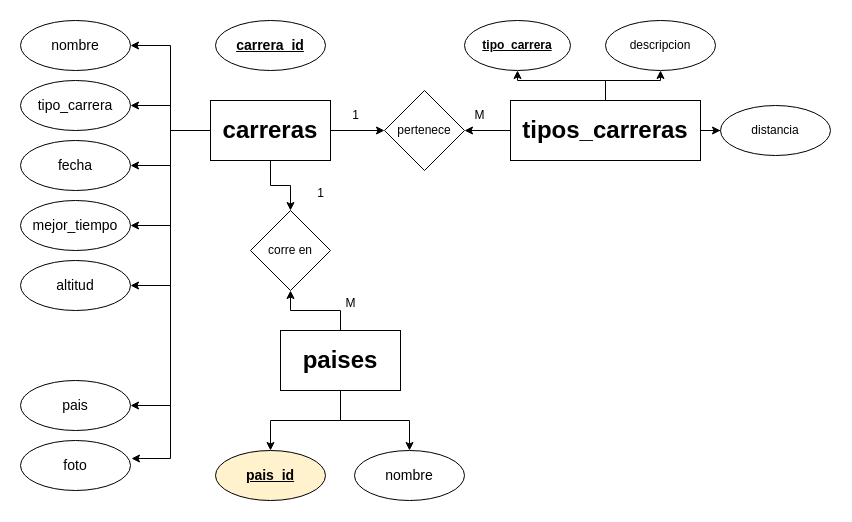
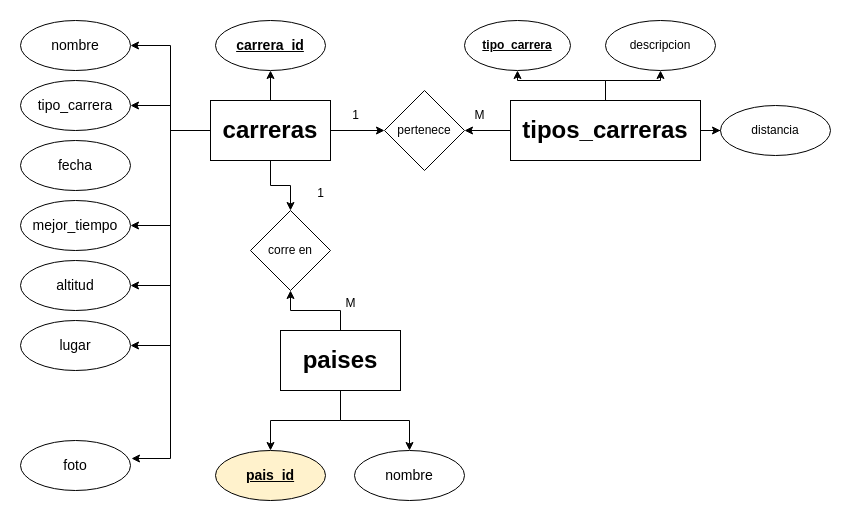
  <mxCell id="0" />
  <mxCell id="1" parent="0" />
- <mxCell id="2" value="" style="edgeStyle=orthogonalEdgeStyle;rounded=0;orthogonalLoop=1;jettySize=auto;html=1;" parent="1" source="11" target="24" edge="1"><mxGeometry relative="1" as="geometry" /></mxCell>
+ <mxCell id="2" value="" style="edgeStyle=orthogonalEdgeStyle;rounded=0;orthogonalLoop=1;jettySize=auto;html=1;" parent="1" source="11" target="21" edge="1"><mxGeometry relative="1" as="geometry" /></mxCell>
  <mxCell id="3" style="edgeStyle=orthogonalEdgeStyle;rounded=0;orthogonalLoop=1;jettySize=auto;html=1;" parent="1" source="11" target="23" edge="1"><mxGeometry relative="1" as="geometry" /></mxCell>
  <mxCell id="4" style="edgeStyle=orthogonalEdgeStyle;rounded=0;orthogonalLoop=1;jettySize=auto;html=1;entryX=1;entryY=0.5;entryDx=0;entryDy=0;" parent="1" source="11" target="22" edge="1"><mxGeometry relative="1" as="geometry" /></mxCell>
  <mxCell id="5" style="edgeStyle=orthogonalEdgeStyle;rounded=0;orthogonalLoop=1;jettySize=auto;html=1;entryX=1;entryY=0.5;entryDx=0;entryDy=0;" parent="1" source="11" target="25" edge="1"><mxGeometry relative="1" as="geometry" /></mxCell>
  <mxCell id="6" style="edgeStyle=orthogonalEdgeStyle;rounded=0;orthogonalLoop=1;jettySize=auto;html=1;entryX=1;entryY=0.5;entryDx=0;entryDy=0;" parent="1" source="11" target="26" edge="1"><mxGeometry relative="1" as="geometry" /></mxCell>
- <mxCell id="8" style="edgeStyle=orthogonalEdgeStyle;rounded=0;orthogonalLoop=1;jettySize=auto;html=1;entryX=1;entryY=0.5;entryDx=0;entryDy=0;" parent="1" source="11" target="28" edge="1"><mxGeometry relative="1" as="geometry" /></mxCell>
+ <mxCell id="7" style="edgeStyle=orthogonalEdgeStyle;rounded=0;orthogonalLoop=1;jettySize=auto;html=1;entryX=1;entryY=0.5;entryDx=0;entryDy=0;" parent="1" source="11" target="27" edge="1"><mxGeometry relative="1" as="geometry" /></mxCell>
  <mxCell id="9" style="edgeStyle=orthogonalEdgeStyle;rounded=0;orthogonalLoop=1;jettySize=auto;html=1;entryX=0;entryY=0.5;entryDx=0;entryDy=0;" parent="1" source="11" target="31" edge="1"><mxGeometry relative="1" as="geometry" /></mxCell>
  <mxCell id="10" style="edgeStyle=orthogonalEdgeStyle;rounded=0;orthogonalLoop=1;jettySize=auto;html=1;entryX=0.5;entryY=0;entryDx=0;entryDy=0;" parent="1" source="11" target="36" edge="1"><mxGeometry relative="1" as="geometry" /></mxCell>
  <mxCell id="11" value="&lt;font style=&quot;font-size: 24px;&quot;&gt;&lt;b&gt;carreras&lt;/b&gt;&lt;/font&gt;" style="rounded=0;whiteSpace=wrap;html=1;" parent="1" vertex="1"><mxGeometry x="210" y="100" width="120" height="60" as="geometry" /></mxCell>
  <mxCell id="12" style="edgeStyle=orthogonalEdgeStyle;rounded=0;orthogonalLoop=1;jettySize=auto;html=1;entryX=1;entryY=0.5;entryDx=0;entryDy=0;" parent="1" source="16" target="31" edge="1"><mxGeometry relative="1" as="geometry" /></mxCell>
  <mxCell id="13" style="edgeStyle=orthogonalEdgeStyle;rounded=0;orthogonalLoop=1;jettySize=auto;html=1;entryX=0.5;entryY=1;entryDx=0;entryDy=0;" parent="1" source="16" target="37" edge="1"><mxGeometry relative="1" as="geometry" /></mxCell>
  <mxCell id="14" style="edgeStyle=orthogonalEdgeStyle;rounded=0;orthogonalLoop=1;jettySize=auto;html=1;entryX=0.5;entryY=1;entryDx=0;entryDy=0;" parent="1" source="16" target="38" edge="1"><mxGeometry relative="1" as="geometry" /></mxCell>
  <mxCell id="15" style="edgeStyle=orthogonalEdgeStyle;rounded=0;orthogonalLoop=1;jettySize=auto;html=1;" parent="1" source="16" target="39" edge="1"><mxGeometry relative="1" as="geometry" /></mxCell>
  <mxCell id="16" value="&lt;font style=&quot;font-size: 24px;&quot;&gt;&lt;b&gt;tipos_carreras&lt;/b&gt;&lt;/font&gt;" style="rounded=0;whiteSpace=wrap;html=1;" parent="1" vertex="1"><mxGeometry x="510" y="100" width="190" height="60" as="geometry" /></mxCell>
  <mxCell id="17" style="edgeStyle=orthogonalEdgeStyle;rounded=0;orthogonalLoop=1;jettySize=auto;html=1;entryX=0.5;entryY=0;entryDx=0;entryDy=0;" parent="1" source="20" target="34" edge="1"><mxGeometry relative="1" as="geometry" /></mxCell>
  <mxCell id="18" style="edgeStyle=orthogonalEdgeStyle;rounded=0;orthogonalLoop=1;jettySize=auto;html=1;entryX=0.5;entryY=0;entryDx=0;entryDy=0;" parent="1" source="20" target="35" edge="1"><mxGeometry relative="1" as="geometry" /></mxCell>
  <mxCell id="19" style="edgeStyle=orthogonalEdgeStyle;rounded=0;orthogonalLoop=1;jettySize=auto;html=1;entryX=0.5;entryY=1;entryDx=0;entryDy=0;" parent="1" source="20" target="36" edge="1"><mxGeometry relative="1" as="geometry" /></mxCell>
  <mxCell id="20" value="&lt;font style=&quot;font-size: 24px;&quot;&gt;&lt;b&gt;paises&lt;/b&gt;&lt;/font&gt;" style="rounded=0;whiteSpace=wrap;html=1;" parent="1" vertex="1"><mxGeometry x="280" y="330" width="120" height="60" as="geometry" /></mxCell>
  <mxCell id="21" value="&lt;font style=&quot;font-size: 14px;&quot;&gt;&lt;u&gt;&lt;b&gt;carrera_id&lt;/b&gt;&lt;/u&gt;&lt;/font&gt;" style="ellipse;whiteSpace=wrap;html=1;rounded=0;" parent="1" vertex="1"><mxGeometry x="215" y="20" width="110" height="50" as="geometry" /></mxCell>
  <mxCell id="22" value="&lt;span style=&quot;font-size: 14px;&quot;&gt;nombre&lt;/span&gt;" style="ellipse;whiteSpace=wrap;html=1;rounded=0;" parent="1" vertex="1"><mxGeometry x="20" y="20" width="110" height="50" as="geometry" /></mxCell>
  <mxCell id="23" value="&lt;span style=&quot;font-size: 14px;&quot;&gt;tipo_carrera&lt;/span&gt;" style="ellipse;whiteSpace=wrap;html=1;rounded=0;" parent="1" vertex="1"><mxGeometry x="20" y="80" width="110" height="50" as="geometry" /></mxCell>
  <mxCell id="24" value="&lt;span style=&quot;font-size: 14px;&quot;&gt;fecha&lt;/span&gt;" style="ellipse;whiteSpace=wrap;html=1;rounded=0;" parent="1" vertex="1"><mxGeometry x="20" y="140" width="110" height="50" as="geometry" /></mxCell>
  <mxCell id="25" value="&lt;span style=&quot;font-size: 14px;&quot;&gt;mejor_tiempo&lt;/span&gt;" style="ellipse;whiteSpace=wrap;html=1;rounded=0;" parent="1" vertex="1"><mxGeometry x="20" y="200" width="110" height="50" as="geometry" /></mxCell>
  <mxCell id="26" value="&lt;span style=&quot;font-size: 14px;&quot;&gt;altitud&lt;/span&gt;" style="ellipse;whiteSpace=wrap;html=1;rounded=0;" parent="1" vertex="1"><mxGeometry x="20" y="260" width="110" height="50" as="geometry" /></mxCell>
- <mxCell id="28" value="&lt;span style=&quot;font-size: 14px;&quot;&gt;pais&lt;/span&gt;" style="ellipse;whiteSpace=wrap;html=1;rounded=0;" parent="1" vertex="1"><mxGeometry x="20" y="380" width="110" height="50" as="geometry" /></mxCell>
+ <mxCell id="27" value="&lt;span style=&quot;font-size: 14px;&quot;&gt;lugar&lt;/span&gt;" style="ellipse;whiteSpace=wrap;html=1;rounded=0;" parent="1" vertex="1"><mxGeometry x="20" y="320" width="110" height="50" as="geometry" /></mxCell>
  <mxCell id="29" value="&lt;span style=&quot;font-size: 14px;&quot;&gt;foto&lt;/span&gt;" style="ellipse;whiteSpace=wrap;html=1;rounded=0;" parent="1" vertex="1"><mxGeometry x="20" y="440" width="110" height="50" as="geometry" /></mxCell>
  <mxCell id="30" style="edgeStyle=orthogonalEdgeStyle;rounded=0;orthogonalLoop=1;jettySize=auto;html=1;entryX=1.009;entryY=0.36;entryDx=0;entryDy=0;entryPerimeter=0;" parent="1" source="11" target="29" edge="1"><mxGeometry relative="1" as="geometry" /></mxCell>
  <mxCell id="31" value="pertenece" style="rhombus;whiteSpace=wrap;html=1;" parent="1" vertex="1"><mxGeometry x="384" y="90" width="80" height="80" as="geometry" /></mxCell>
  <mxCell id="32" value="1" style="text;html=1;align=center;verticalAlign=middle;resizable=0;points=[];autosize=1;strokeColor=none;fillColor=none;" parent="1" vertex="1"><mxGeometry x="340" y="100" width="30" height="30" as="geometry" /></mxCell>
  <mxCell id="33" value="M" style="text;html=1;align=center;verticalAlign=middle;resizable=0;points=[];autosize=1;strokeColor=none;fillColor=none;" parent="1" vertex="1"><mxGeometry x="464" y="100" width="30" height="30" as="geometry" /></mxCell>
  <mxCell id="34" value="&lt;span style=&quot;font-size: 14px;&quot;&gt;&lt;u&gt;&lt;b&gt;pais_id&lt;/b&gt;&lt;/u&gt;&lt;/span&gt;" style="ellipse;whiteSpace=wrap;html=1;rounded=0;fillColor=#fff2cc;" parent="1" vertex="1"><mxGeometry x="215" y="450" width="110" height="50" as="geometry" /></mxCell>
  <mxCell id="35" value="&lt;span style=&quot;font-size: 14px;&quot;&gt;nombre&lt;/span&gt;" style="ellipse;whiteSpace=wrap;html=1;rounded=0;" parent="1" vertex="1"><mxGeometry x="354" y="450" width="110" height="50" as="geometry" /></mxCell>
  <mxCell id="36" value="corre en" style="rhombus;whiteSpace=wrap;html=1;" parent="1" vertex="1"><mxGeometry x="250" y="210" width="80" height="80" as="geometry" /></mxCell>
  <mxCell id="37" value="&lt;b&gt;&lt;u&gt;tipo_carrera&lt;/u&gt;&lt;/b&gt;" style="ellipse;whiteSpace=wrap;html=1;" parent="1" vertex="1"><mxGeometry x="464" y="20" width="106" height="50" as="geometry" /></mxCell>
  <mxCell id="38" value="descripcion" style="ellipse;whiteSpace=wrap;html=1;" parent="1" vertex="1"><mxGeometry x="605" y="20" width="110" height="50" as="geometry" /></mxCell>
  <mxCell id="39" value="distancia" style="ellipse;whiteSpace=wrap;html=1;" parent="1" vertex="1"><mxGeometry x="720" y="105" width="110" height="50" as="geometry" /></mxCell>
  <mxCell id="40" value="1" style="text;html=1;align=center;verticalAlign=middle;resizable=0;points=[];autosize=1;strokeColor=none;fillColor=none;" parent="1" vertex="1"><mxGeometry x="305" y="178" width="30" height="30" as="geometry" /></mxCell>
  <mxCell id="41" value="M" style="text;html=1;align=center;verticalAlign=middle;resizable=0;points=[];autosize=1;strokeColor=none;fillColor=none;" parent="1" vertex="1"><mxGeometry x="335" y="288" width="30" height="30" as="geometry" /></mxCell>
